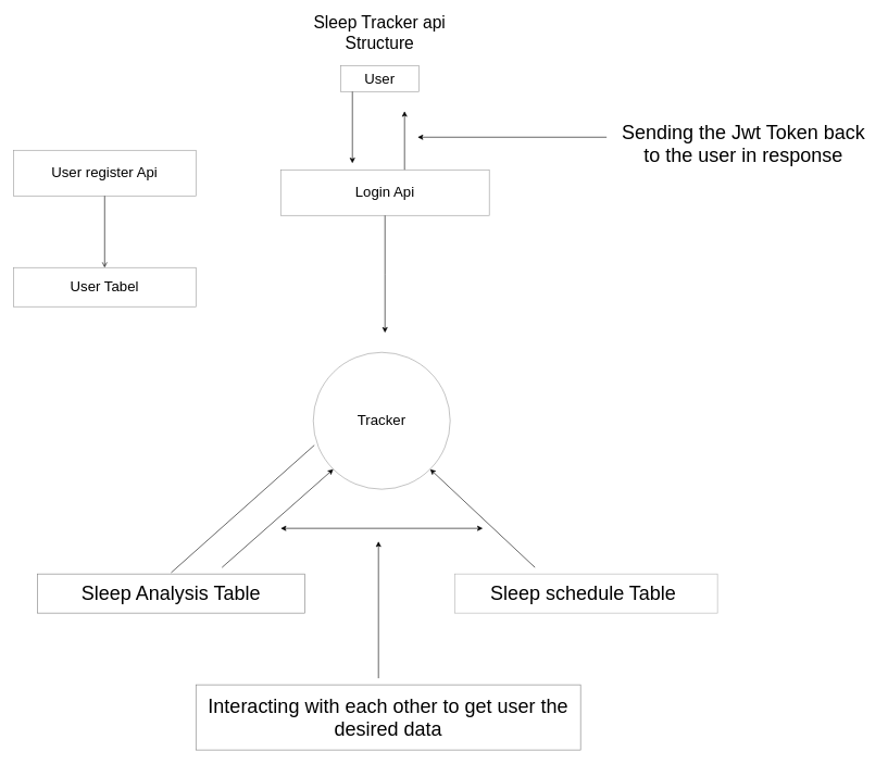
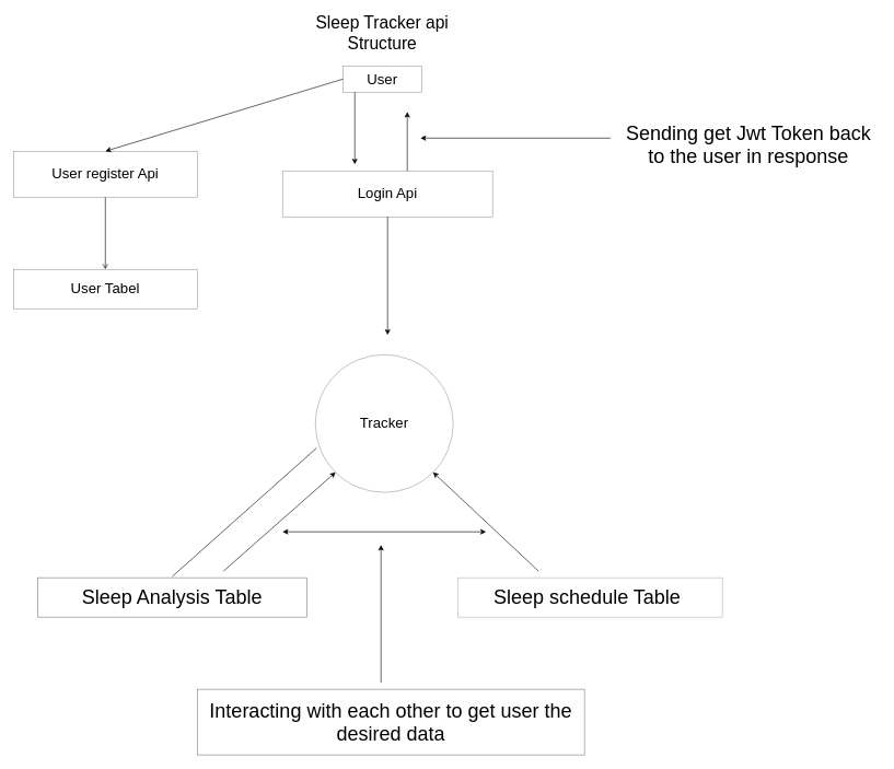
  <mxCell id="0" />
  <mxCell id="1" parent="0" />
  <mxCell id="2" value="&lt;span style=&quot;font-size: 26px;&quot;&gt;Sleep Tracker api Structure&lt;/span&gt;" style="rounded=0;whiteSpace=wrap;html=1;opacity=0;" vertex="1" parent="1"><mxGeometry x="467" y="20" width="230" height="60" as="geometry" /></mxCell>
  <mxCell id="3" style="edgeStyle=orthogonalEdgeStyle;rounded=0;orthogonalLoop=1;jettySize=auto;html=1;fontSize=22;" edge="1" parent="1" source="4"><mxGeometry relative="1" as="geometry"><mxPoint x="540" y="250" as="targetPoint" /><Array as="points"><mxPoint x="540" y="250" /></Array></mxGeometry></mxCell>
  <mxCell id="4" value="&lt;font style=&quot;font-size: 22px;&quot;&gt;User&lt;/font&gt;" style="rounded=0;whiteSpace=wrap;html=1;fontSize=26;opacity=40;perimeterSpacing=0;strokeWidth=1;fillColor=#FFFFFF;" vertex="1" parent="1"><mxGeometry x="522" y="100" width="120" height="40" as="geometry" /></mxCell>
  <mxCell id="5" value="Tracker" style="ellipse;whiteSpace=wrap;html=1;aspect=fixed;fontSize=22;strokeWidth=1;fillColor=#FFFFFF;opacity=40;rotation=0;" vertex="1" parent="1"><mxGeometry x="480" y="540" width="210" height="210" as="geometry" /></mxCell>
  <mxCell id="6" style="edgeStyle=orthogonalEdgeStyle;rounded=0;orthogonalLoop=1;jettySize=auto;html=1;entryX=0.5;entryY=0;entryDx=0;entryDy=0;fontSize=22;endArrow=open;" edge="1" parent="1" source="7" target="8"><mxGeometry relative="1" as="geometry" /></mxCell>
  <mxCell id="7" value="User register Api" style="rounded=0;whiteSpace=wrap;html=1;fontSize=22;strokeWidth=1;fillColor=#FFFFFF;opacity=40;" vertex="1" parent="1"><mxGeometry x="20" y="230" width="280" height="70" as="geometry" /></mxCell>
  <mxCell id="8" value="User Tabel" style="rounded=0;whiteSpace=wrap;html=1;fontSize=22;strokeWidth=1;fillColor=#FFFFFF;opacity=40;" vertex="1" parent="1"><mxGeometry x="20" y="410" width="280" height="60" as="geometry" /></mxCell>
+ <mxCell id="9" value="" style="endArrow=classic;html=1;rounded=0;fontSize=22;entryX=0.5;entryY=0;entryDx=0;entryDy=0;exitX=0;exitY=0.5;exitDx=0;exitDy=0;" edge="1" parent="1" source="4" target="7"><mxGeometry width="50" height="50" relative="1" as="geometry"><mxPoint x="427" y="430" as="sourcePoint" /><mxPoint x="477" y="380" as="targetPoint" /></mxGeometry></mxCell>
  <mxCell id="10" style="edgeStyle=orthogonalEdgeStyle;rounded=0;orthogonalLoop=1;jettySize=auto;html=1;fontSize=22;" edge="1" parent="1" source="12"><mxGeometry relative="1" as="geometry"><mxPoint x="620" y="170" as="targetPoint" /><Array as="points"><mxPoint x="620" y="170" /></Array></mxGeometry></mxCell>
  <mxCell id="11" style="edgeStyle=orthogonalEdgeStyle;rounded=0;orthogonalLoop=1;jettySize=auto;html=1;fontSize=30;" edge="1" parent="1" source="12"><mxGeometry relative="1" as="geometry"><mxPoint x="590" y="510" as="targetPoint" /></mxGeometry></mxCell>
  <mxCell id="12" value="Login Api" style="rounded=0;whiteSpace=wrap;html=1;fontSize=22;strokeWidth=1;fillColor=#FFFFFF;opacity=40;" vertex="1" parent="1"><mxGeometry x="430" y="260" width="320" height="70" as="geometry" /></mxCell>
  <mxCell id="13" value="" style="endArrow=classic;html=1;rounded=0;fontSize=22;" edge="1" parent="1"><mxGeometry width="50" height="50" relative="1" as="geometry"><mxPoint x="930" y="210" as="sourcePoint" /><mxPoint x="640" y="210" as="targetPoint" /></mxGeometry></mxCell>
- <mxCell id="14" value="&lt;font style=&quot;font-size: 30px;&quot;&gt;Sending the Jwt Token back to the user in response&lt;/font&gt;" style="rounded=0;whiteSpace=wrap;html=1;fontSize=22;strokeWidth=1;fillColor=#FFFFFF;opacity=0;strokeColor=none;" vertex="1" parent="1"><mxGeometry x="940" y="100" width="400" height="240" as="geometry" /></mxCell>
+ <mxCell id="14" value="&lt;font style=&quot;font-size: 30px;&quot;&gt;Sending get Jwt Token back to the user in response&lt;/font&gt;" style="rounded=0;whiteSpace=wrap;html=1;fontSize=22;strokeWidth=1;fillColor=#FFFFFF;opacity=0;strokeColor=none;" vertex="1" parent="1"><mxGeometry x="940" y="100" width="400" height="240" as="geometry" /></mxCell>
  <mxCell id="15" value="Sleep schedule Table&amp;nbsp;" style="rounded=0;whiteSpace=wrap;html=1;fontSize=30;strokeWidth=1;fillColor=#FFFFFF;opacity=30;perimeterSpacing=2;" vertex="1" parent="1"><mxGeometry x="697" y="880" width="403" height="60" as="geometry" /></mxCell>
  <mxCell id="16" value="Sleep Analysis Table" style="rounded=0;whiteSpace=wrap;html=1;fontSize=30;strokeWidth=1;fillColor=#FFFFFF;opacity=50;perimeterSpacing=2;" vertex="1" parent="1"><mxGeometry x="57" y="880" width="410" height="60" as="geometry" /></mxCell>
  <mxCell id="17" value="" style="endArrow=none;html=1;rounded=0;fontSize=30;exitX=0.008;exitY=0.678;exitDx=0;exitDy=0;exitPerimeter=0;entryX=0.5;entryY=0;entryDx=0;entryDy=0;" edge="1" parent="1" source="5" target="16"><mxGeometry width="50" height="50" relative="1" as="geometry"><mxPoint x="360" y="750" as="sourcePoint" /><mxPoint x="410" y="700" as="targetPoint" /></mxGeometry></mxCell>
  <mxCell id="18" value="" style="endArrow=classic;html=1;rounded=0;fontSize=30;entryX=0;entryY=1;entryDx=0;entryDy=0;" edge="1" parent="1" target="5"><mxGeometry width="50" height="50" relative="1" as="geometry"><mxPoint x="340" y="870" as="sourcePoint" /><mxPoint x="390" y="830" as="targetPoint" /></mxGeometry></mxCell>
  <mxCell id="19" value="" style="endArrow=classic;html=1;rounded=0;fontSize=30;entryX=1;entryY=1;entryDx=0;entryDy=0;" edge="1" parent="1" target="5"><mxGeometry width="50" height="50" relative="1" as="geometry"><mxPoint x="820" y="870" as="sourcePoint" /><mxPoint x="880" y="640" as="targetPoint" /></mxGeometry></mxCell>
  <mxCell id="20" value="" style="endArrow=classic;startArrow=classic;html=1;rounded=0;fontSize=30;" edge="1" parent="1"><mxGeometry width="50" height="50" relative="1" as="geometry"><mxPoint x="430" y="810" as="sourcePoint" /><mxPoint x="740" y="810" as="targetPoint" /></mxGeometry></mxCell>
  <mxCell id="21" value="" style="endArrow=classic;html=1;rounded=0;fontSize=30;" edge="1" parent="1"><mxGeometry width="50" height="50" relative="1" as="geometry"><mxPoint y="1040" as="sourcePoint" x="580" /><mxPoint y="830" as="targetPoint" x="580" /></mxGeometry></mxCell>
  <mxCell id="22" value="Interacting with each other to get user the desired data" style="rounded=0;whiteSpace=wrap;html=1;fontSize=30;strokeWidth=1;fillColor=#FFFFFF;opacity=50;" vertex="1" parent="1"><mxGeometry x="300" y="1050" width="590" height="100" as="geometry" /></mxCell>
